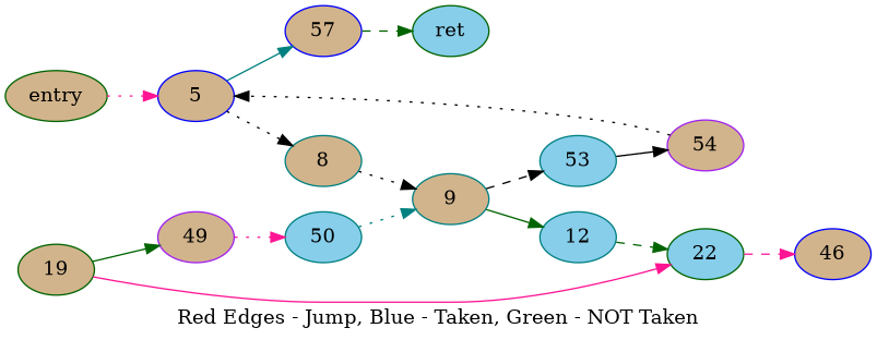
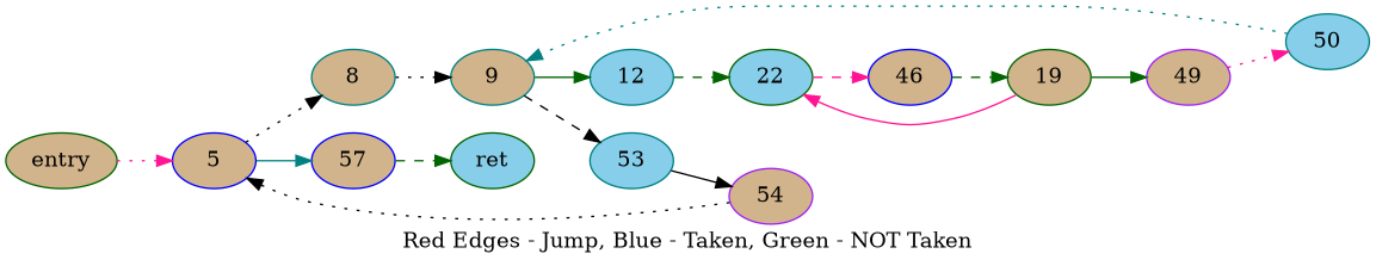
  digraph {
    compound=true
    label="Red Edges - Jump, Blue - Taken, Green - NOT Taken"
    rankdir=LR
    node [color=teal fillcolor=tan style=filled]
    edge [color=black dir=black style=dotted]
    entry [color=darkgreen]
    5 [color=blue]
    8
    57 [color=blue]
    9
    ret [color=darkgreen fillcolor=skyblue]
    12 [fillcolor=skyblue]
    53 [fillcolor=skyblue]
    22 [color=darkgreen fillcolor=skyblue]
    54 [color=purple]
    19 [color=darkgreen]
    49 [color=purple]
    46 [color=blue]
    50 [fillcolor=skyblue]
    entry -> 5 [color=deeppink]
    5 -> 8
    5 -> 57 [color=teal style=solid]
    8 -> 9
    57 -> ret [color=darkgreen style=dashed]
    9 -> 12 [color=darkgreen style=solid]
    9 -> 53 [style=dashed]
    12 -> 22 [color=darkgreen style=dashed]
    53 -> 54 [style=solid]
    22 -> 46 [color=deeppink style=dashed]
    54 -> 5
    19 -> 22 [color=deeppink style=solid]
    19 -> 49 [color=darkgreen style=solid]
    49 -> 50 [color=deeppink]
+   46 -> 19 [color=darkgreen style=dashed]
    50 -> 9 [color=teal]
  }
